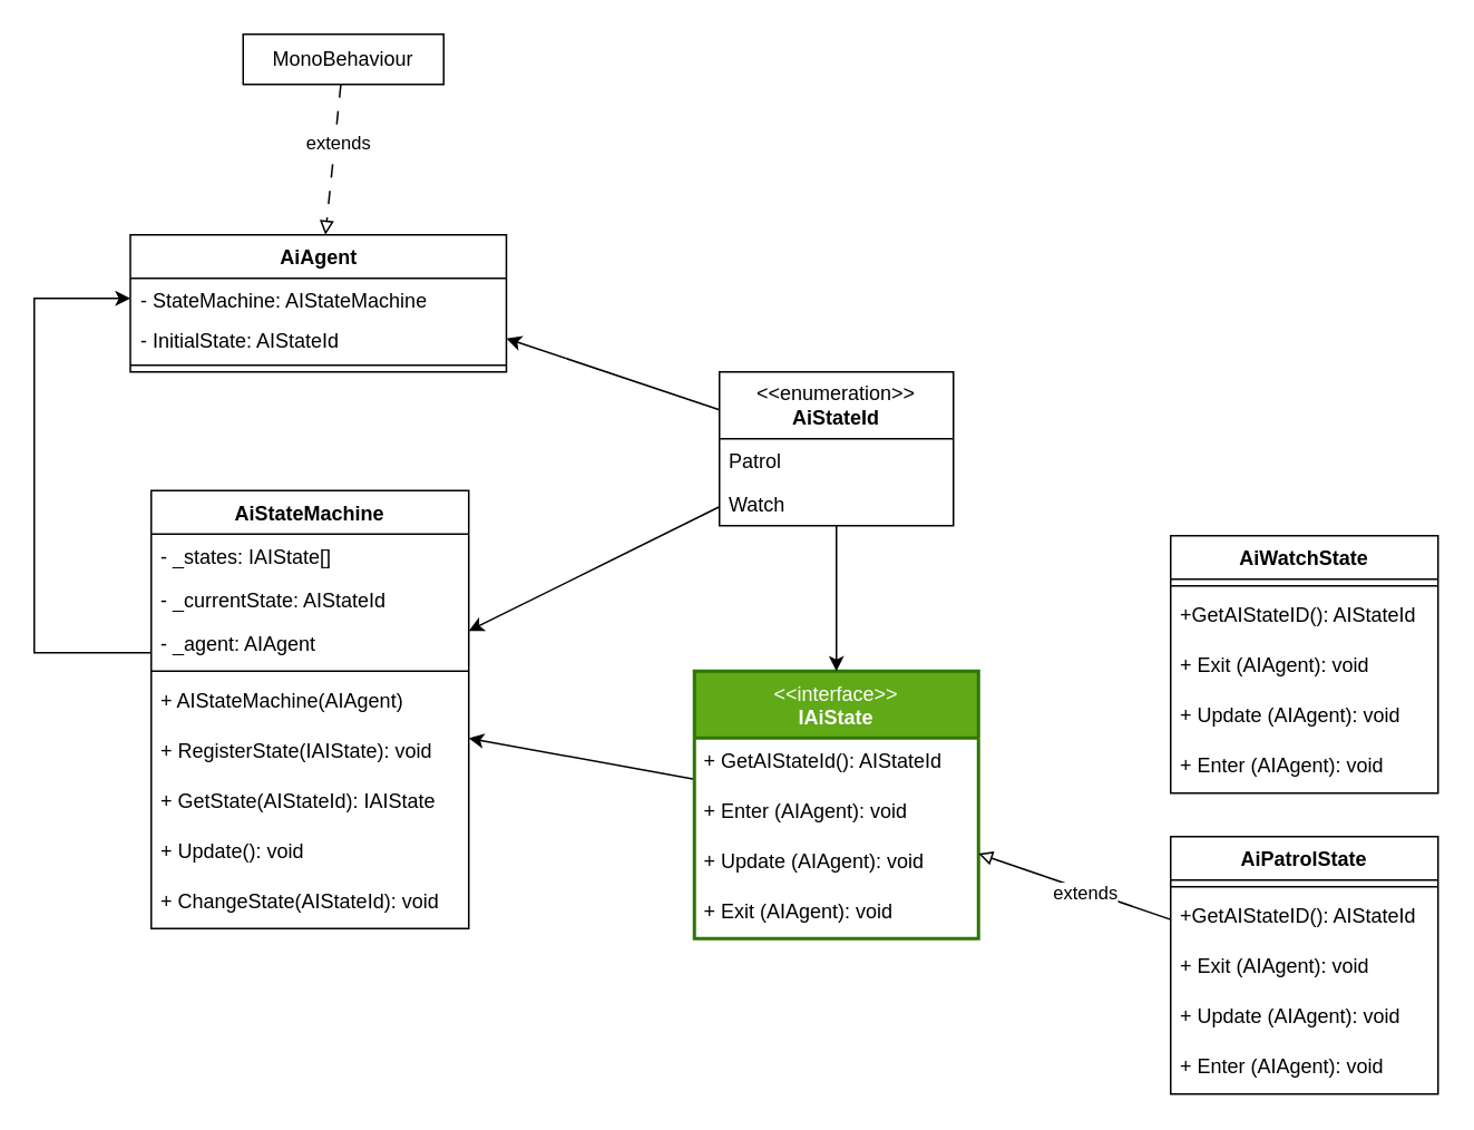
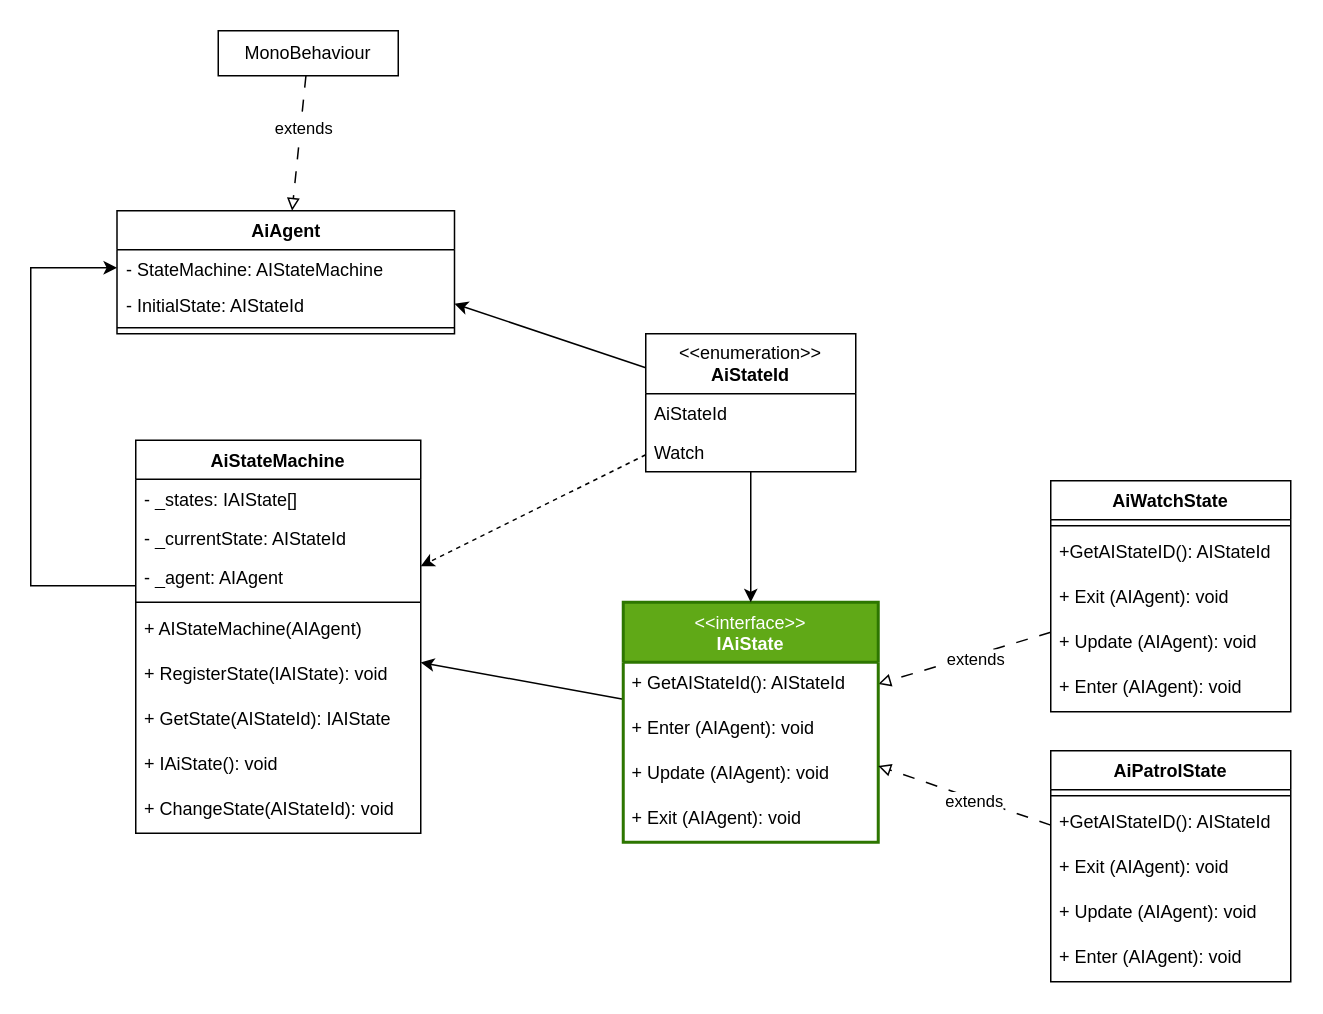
  <mxCell id="0" />
  <mxCell id="1" parent="0" />
+ <mxCell id="2" style="rounded=0;orthogonalLoop=1;jettySize=auto;html=1;dashed=1;dashPattern=8 8;endArrow=block;endFill=0;startSize=12;" parent="1" source="5" target="34" edge="1"><mxGeometry relative="1" as="geometry" /></mxCell>
+ <mxCell id="3" value="extends" style="edgeLabel;html=1;align=center;verticalAlign=middle;resizable=0;points=[];" parent="2" vertex="1" connectable="0"><mxGeometry x="-0.116" y="2" relative="1" as="geometry"><mxPoint as="offset" /></mxGeometry></mxCell>
  <mxCell id="4" style="rounded=0;orthogonalLoop=1;jettySize=auto;html=1;startSize=12;" parent="1" source="34" target="20" edge="1"><mxGeometry relative="1" as="geometry" /></mxCell>
  <mxCell id="5" value="AiWatchState" style="swimlane;fontStyle=1;align=center;verticalAlign=top;childLayout=stackLayout;horizontal=1;startSize=26;horizontalStack=0;resizeParent=1;resizeParentMax=0;resizeLast=0;collapsible=1;marginBottom=0;whiteSpace=wrap;html=1;" parent="1" vertex="1"><mxGeometry x="700" y="320" width="160" height="154" as="geometry" /></mxCell>
  <mxCell id="6" value="" style="line;strokeWidth=1;fillColor=none;align=left;verticalAlign=middle;spacingTop=-1;spacingLeft=3;spacingRight=3;rotatable=0;labelPosition=right;points=[];portConstraint=eastwest;strokeColor=inherit;" parent="5" vertex="1"><mxGeometry y="26" width="160" height="8" as="geometry" /></mxCell>
  <mxCell id="7" value="+GetAIStateID(): AIStateId" style="text;strokeColor=none;fillColor=none;align=left;verticalAlign=top;spacingLeft=4;spacingRight=4;overflow=hidden;rotatable=0;points=[[0,0.5],[1,0.5]];portConstraint=eastwest;whiteSpace=wrap;html=1;" parent="5" vertex="1"><mxGeometry y="34" width="160" height="30" as="geometry" /></mxCell>
  <mxCell id="8" value="+ Exit (AIAgent): void" style="text;strokeColor=none;fillColor=none;align=left;verticalAlign=top;spacingLeft=4;spacingRight=4;overflow=hidden;rotatable=0;points=[[0,0.5],[1,0.5]];portConstraint=eastwest;whiteSpace=wrap;html=1;" parent="5" vertex="1"><mxGeometry y="64" width="160" height="30" as="geometry" /></mxCell>
  <mxCell id="9" value="&lt;div&gt;+ Update (AIAgent): void&lt;br&gt;&lt;div&gt;&lt;br&gt;&lt;br&gt;&lt;/div&gt;&lt;br&gt;&lt;/div&gt;" style="text;strokeColor=none;fillColor=none;align=left;verticalAlign=top;spacingLeft=4;spacingRight=4;overflow=hidden;rotatable=0;points=[[0,0.5],[1,0.5]];portConstraint=eastwest;whiteSpace=wrap;html=1;" parent="5" vertex="1"><mxGeometry y="94" width="160" height="30" as="geometry" /></mxCell>
  <mxCell id="10" value="&lt;div&gt;+ Enter (AIAgent): void&lt;br&gt;&lt;br&gt;&lt;/div&gt;" style="text;strokeColor=none;fillColor=none;align=left;verticalAlign=top;spacingLeft=4;spacingRight=4;overflow=hidden;rotatable=0;points=[[0,0.5],[1,0.5]];portConstraint=eastwest;whiteSpace=wrap;html=1;" parent="5" vertex="1"><mxGeometry y="124" width="160" height="30" as="geometry" /></mxCell>
  <mxCell id="11" value="&lt;div&gt;AiAgent&lt;/div&gt;" style="swimlane;fontStyle=1;align=center;verticalAlign=top;childLayout=stackLayout;horizontal=1;startSize=26;horizontalStack=0;resizeParent=1;resizeParentMax=0;resizeLast=0;collapsible=1;marginBottom=0;whiteSpace=wrap;html=1;" parent="1" vertex="1"><mxGeometry x="77.5" y="140" width="225" height="82" as="geometry" /></mxCell>
  <mxCell id="12" value="- StateMachine: AIStateMachine" style="text;strokeColor=none;fillColor=none;align=left;verticalAlign=top;spacingLeft=4;spacingRight=4;overflow=hidden;rotatable=0;points=[[0,0.5],[1,0.5]];portConstraint=eastwest;whiteSpace=wrap;html=1;" parent="11" vertex="1"><mxGeometry y="26" width="225" height="24" as="geometry" /></mxCell>
  <mxCell id="13" value="- InitialState: AIStateId" style="text;strokeColor=none;fillColor=none;align=left;verticalAlign=top;spacingLeft=4;spacingRight=4;overflow=hidden;rotatable=0;points=[[0,0.5],[1,0.5]];portConstraint=eastwest;whiteSpace=wrap;html=1;" parent="11" vertex="1"><mxGeometry y="50" width="225" height="24" as="geometry" /></mxCell>
  <mxCell id="14" value="" style="line;strokeWidth=1;fillColor=none;align=left;verticalAlign=middle;spacingTop=-1;spacingLeft=3;spacingRight=3;rotatable=0;labelPosition=right;points=[];portConstraint=eastwest;strokeColor=inherit;" parent="11" vertex="1"><mxGeometry y="74" width="225" height="8" as="geometry" /></mxCell>
- <mxCell id="15" style="rounded=0;orthogonalLoop=1;jettySize=auto;html=1;" parent="1" source="17" target="20" edge="1"><mxGeometry relative="1" as="geometry" /></mxCell>
+ <mxCell id="15" style="rounded=0;orthogonalLoop=1;jettySize=auto;html=1;dashed=1;" parent="1" source="17" target="20" edge="1"><mxGeometry relative="1" as="geometry" /></mxCell>
  <mxCell id="16" style="rounded=0;orthogonalLoop=1;jettySize=auto;html=1;entryX=1;entryY=0.5;entryDx=0;entryDy=0;" parent="1" source="17" target="13" edge="1"><mxGeometry relative="1" as="geometry" /></mxCell>
  <mxCell id="17" value="&lt;div&gt;&amp;lt;&amp;lt;enumeration&amp;gt;&amp;gt;&lt;/div&gt;&lt;div&gt;&lt;b&gt;AiStateId&lt;/b&gt;&lt;/div&gt;" style="swimlane;fontStyle=0;childLayout=stackLayout;horizontal=1;startSize=40;fillColor=none;horizontalStack=0;resizeParent=1;resizeParentMax=0;resizeLast=0;collapsible=1;marginBottom=0;whiteSpace=wrap;html=1;" parent="1" vertex="1"><mxGeometry x="430" y="222" width="140" height="92" as="geometry" /></mxCell>
- <mxCell id="18" value="Patrol" style="text;strokeColor=none;fillColor=none;align=left;verticalAlign=top;spacingLeft=4;spacingRight=4;overflow=hidden;rotatable=0;points=[[0,0.5],[1,0.5]];portConstraint=eastwest;whiteSpace=wrap;html=1;" parent="17" vertex="1"><mxGeometry y="40" width="140" height="26" as="geometry" /></mxCell>
+ <mxCell id="18" value="AiStateId" style="text;strokeColor=none;fillColor=none;align=left;verticalAlign=top;spacingLeft=4;spacingRight=4;overflow=hidden;rotatable=0;points=[[0,0.5],[1,0.5]];portConstraint=eastwest;whiteSpace=wrap;html=1;" parent="17" vertex="1"><mxGeometry y="40" width="140" height="26" as="geometry" /></mxCell>
  <mxCell id="19" value="Watch" style="text;strokeColor=none;fillColor=none;align=left;verticalAlign=top;spacingLeft=4;spacingRight=4;overflow=hidden;rotatable=0;points=[[0,0.5],[1,0.5]];portConstraint=eastwest;whiteSpace=wrap;html=1;" parent="17" vertex="1"><mxGeometry y="66" width="140" height="26" as="geometry" /></mxCell>
  <mxCell id="20" value="AiStateMachine" style="swimlane;fontStyle=1;align=center;verticalAlign=top;childLayout=stackLayout;horizontal=1;startSize=26;horizontalStack=0;resizeParent=1;resizeParentMax=0;resizeLast=0;collapsible=1;marginBottom=0;whiteSpace=wrap;html=1;" parent="1" vertex="1"><mxGeometry x="90" y="293" width="190" height="262" as="geometry" /></mxCell>
  <mxCell id="21" value="- _states: IAIState[]" style="text;strokeColor=none;fillColor=none;align=left;verticalAlign=top;spacingLeft=4;spacingRight=4;overflow=hidden;rotatable=0;points=[[0,0.5],[1,0.5]];portConstraint=eastwest;whiteSpace=wrap;html=1;" parent="20" vertex="1"><mxGeometry y="26" width="190" height="26" as="geometry" /></mxCell>
  <mxCell id="22" value="- _currentState: AIStateId" style="text;strokeColor=none;fillColor=none;align=left;verticalAlign=top;spacingLeft=4;spacingRight=4;overflow=hidden;rotatable=0;points=[[0,0.5],[1,0.5]];portConstraint=eastwest;whiteSpace=wrap;html=1;" parent="20" vertex="1"><mxGeometry y="52" width="190" height="26" as="geometry" /></mxCell>
  <mxCell id="23" value="- _agent: AIAgent" style="text;strokeColor=none;fillColor=none;align=left;verticalAlign=top;spacingLeft=4;spacingRight=4;overflow=hidden;rotatable=0;points=[[0,0.5],[1,0.5]];portConstraint=eastwest;whiteSpace=wrap;html=1;" parent="20" vertex="1"><mxGeometry y="78" width="190" height="26" as="geometry" /></mxCell>
  <mxCell id="24" value="" style="line;strokeWidth=1;fillColor=none;align=left;verticalAlign=middle;spacingTop=-1;spacingLeft=3;spacingRight=3;rotatable=0;labelPosition=right;points=[];portConstraint=eastwest;strokeColor=inherit;" parent="20" vertex="1"><mxGeometry y="104" width="190" height="8" as="geometry" /></mxCell>
  <mxCell id="25" value="+ AIStateMachine(AIAgent)" style="text;strokeColor=none;fillColor=none;align=left;verticalAlign=top;spacingLeft=4;spacingRight=4;overflow=hidden;rotatable=0;points=[[0,0.5],[1,0.5]];portConstraint=eastwest;whiteSpace=wrap;html=1;" parent="20" vertex="1"><mxGeometry y="112" width="190" height="30" as="geometry" /></mxCell>
  <mxCell id="26" value="+ RegisterState(IAIState): void" style="text;strokeColor=none;fillColor=none;align=left;verticalAlign=top;spacingLeft=4;spacingRight=4;overflow=hidden;rotatable=0;points=[[0,0.5],[1,0.5]];portConstraint=eastwest;whiteSpace=wrap;html=1;" parent="20" vertex="1"><mxGeometry y="142" width="190" height="30" as="geometry" /></mxCell>
  <mxCell id="27" value="+ GetState(AIStateId): IAIState" style="text;strokeColor=none;fillColor=none;align=left;verticalAlign=top;spacingLeft=4;spacingRight=4;overflow=hidden;rotatable=0;points=[[0,0.5],[1,0.5]];portConstraint=eastwest;whiteSpace=wrap;html=1;" parent="20" vertex="1"><mxGeometry y="172" width="190" height="30" as="geometry" /></mxCell>
- <mxCell id="28" value="+ Update(): void" style="text;strokeColor=none;fillColor=none;align=left;verticalAlign=top;spacingLeft=4;spacingRight=4;overflow=hidden;rotatable=0;points=[[0,0.5],[1,0.5]];portConstraint=eastwest;whiteSpace=wrap;html=1;" parent="20" vertex="1"><mxGeometry y="202" width="190" height="30" as="geometry" /></mxCell>
+ <mxCell id="28" value="+ IAiState(): void" style="text;strokeColor=none;fillColor=none;align=left;verticalAlign=top;spacingLeft=4;spacingRight=4;overflow=hidden;rotatable=0;points=[[0,0.5],[1,0.5]];portConstraint=eastwest;whiteSpace=wrap;html=1;" parent="20" vertex="1"><mxGeometry y="202" width="190" height="30" as="geometry" /></mxCell>
  <mxCell id="29" value="+ ChangeState(AIStateId): void" style="text;strokeColor=none;fillColor=none;align=left;verticalAlign=top;spacingLeft=4;spacingRight=4;overflow=hidden;rotatable=0;points=[[0,0.5],[1,0.5]];portConstraint=eastwest;whiteSpace=wrap;html=1;" parent="20" vertex="1"><mxGeometry y="232" width="190" height="30" as="geometry" /></mxCell>
  <mxCell id="30" style="rounded=0;orthogonalLoop=1;jettySize=auto;html=1;startSize=12;endArrow=block;endFill=0;dashed=1;dashPattern=8 8;" parent="1" source="32" target="11" edge="1"><mxGeometry relative="1" as="geometry" /></mxCell>
  <mxCell id="31" value="extends" style="edgeLabel;html=1;align=center;verticalAlign=middle;resizable=0;points=[];" parent="30" vertex="1" connectable="0"><mxGeometry x="-0.25" y="2" relative="1" as="geometry"><mxPoint as="offset" /></mxGeometry></mxCell>
  <mxCell id="32" value="MonoBehaviour" style="html=1;whiteSpace=wrap;" parent="1" vertex="1"><mxGeometry x="145" y="20" width="120" height="30" as="geometry" /></mxCell>
  <mxCell id="33" style="edgeStyle=orthogonalEdgeStyle;rounded=0;orthogonalLoop=1;jettySize=auto;html=1;entryX=0;entryY=0.5;entryDx=0;entryDy=0;" parent="1" source="23" target="12" edge="1"><mxGeometry relative="1" as="geometry"><Array as="points"><mxPoint x="20" y="390" /><mxPoint x="20" y="178" /></Array></mxGeometry></mxCell>
  <mxCell id="34" value="&lt;div&gt;&lt;span style=&quot;font-weight: normal;&quot;&gt;&amp;lt;&amp;lt;interface&amp;gt;&amp;gt;&lt;/span&gt;&lt;/div&gt;&lt;div&gt;IAiState&lt;/div&gt;" style="swimlane;fontStyle=1;align=center;verticalAlign=top;childLayout=stackLayout;horizontal=1;startSize=40;horizontalStack=0;resizeParent=1;resizeParentMax=0;resizeLast=0;collapsible=1;marginBottom=0;whiteSpace=wrap;html=1;direction=east;movable=1;resizable=1;rotatable=1;deletable=1;editable=1;locked=0;connectable=1;fillColor=#60a917;strokeColor=#2D7600;fontColor=#ffffff;strokeWidth=2;" parent="1" vertex="1"><mxGeometry x="415" y="401" width="170" height="160" as="geometry" /></mxCell>
  <mxCell id="35" value="+ GetAIStateId(): AIStateId" style="text;strokeColor=none;fillColor=none;align=left;verticalAlign=top;spacingLeft=4;spacingRight=4;overflow=hidden;rotatable=0;points=[[0,0.5],[1,0.5]];portConstraint=eastwest;whiteSpace=wrap;html=1;" parent="34" vertex="1"><mxGeometry y="40" width="170" height="30" as="geometry" /></mxCell>
  <mxCell id="36" value="&lt;div&gt;+ Enter (AIAgent): void&lt;br&gt;&lt;br&gt;&lt;/div&gt;" style="text;strokeColor=none;fillColor=none;align=left;verticalAlign=top;spacingLeft=4;spacingRight=4;overflow=hidden;rotatable=0;points=[[0,0.5],[1,0.5]];portConstraint=eastwest;whiteSpace=wrap;html=1;" parent="34" vertex="1"><mxGeometry y="70" width="170" height="30" as="geometry" /></mxCell>
  <mxCell id="37" value="&lt;div&gt;+ Update (AIAgent): void&lt;br&gt;&lt;div&gt;&lt;br&gt;&lt;br&gt;&lt;/div&gt;&lt;br&gt;&lt;/div&gt;" style="text;strokeColor=none;fillColor=none;align=left;verticalAlign=top;spacingLeft=4;spacingRight=4;overflow=hidden;rotatable=0;points=[[0,0.5],[1,0.5]];portConstraint=eastwest;whiteSpace=wrap;html=1;" parent="34" vertex="1"><mxGeometry y="100" width="170" height="30" as="geometry" /></mxCell>
  <mxCell id="38" value="+ Exit (AIAgent): void" style="text;strokeColor=none;fillColor=none;align=left;verticalAlign=top;spacingLeft=4;spacingRight=4;overflow=hidden;rotatable=0;points=[[0,0.5],[1,0.5]];portConstraint=eastwest;whiteSpace=wrap;html=1;" parent="34" vertex="1"><mxGeometry y="130" width="170" height="30" as="geometry" /></mxCell>
  <mxCell id="39" style="rounded=0;orthogonalLoop=1;jettySize=auto;html=1;startSize=12;" parent="1" source="17" target="34" edge="1"><mxGeometry relative="1" as="geometry" /></mxCell>
  <mxCell id="40" value="AiPatrolState" style="swimlane;fontStyle=1;align=center;verticalAlign=top;childLayout=stackLayout;horizontal=1;startSize=26;horizontalStack=0;resizeParent=1;resizeParentMax=0;resizeLast=0;collapsible=1;marginBottom=0;whiteSpace=wrap;html=1;" parent="1" vertex="1"><mxGeometry x="700" y="500" width="160" height="154" as="geometry" /></mxCell>
  <mxCell id="41" value="" style="line;strokeWidth=1;fillColor=none;align=left;verticalAlign=middle;spacingTop=-1;spacingLeft=3;spacingRight=3;rotatable=0;labelPosition=right;points=[];portConstraint=eastwest;strokeColor=inherit;" parent="40" vertex="1"><mxGeometry y="26" width="160" height="8" as="geometry" /></mxCell>
  <mxCell id="42" value="+GetAIStateID(): AIStateId" style="text;strokeColor=none;fillColor=none;align=left;verticalAlign=top;spacingLeft=4;spacingRight=4;overflow=hidden;rotatable=0;points=[[0,0.5],[1,0.5]];portConstraint=eastwest;whiteSpace=wrap;html=1;" parent="40" vertex="1"><mxGeometry y="34" width="160" height="30" as="geometry" /></mxCell>
  <mxCell id="43" value="+ Exit (AIAgent): void" style="text;strokeColor=none;fillColor=none;align=left;verticalAlign=top;spacingLeft=4;spacingRight=4;overflow=hidden;rotatable=0;points=[[0,0.5],[1,0.5]];portConstraint=eastwest;whiteSpace=wrap;html=1;" parent="40" vertex="1"><mxGeometry y="64" width="160" height="30" as="geometry" /></mxCell>
  <mxCell id="44" value="&lt;div&gt;+ Update (AIAgent): void&lt;br&gt;&lt;div&gt;&lt;br&gt;&lt;br&gt;&lt;/div&gt;&lt;br&gt;&lt;/div&gt;" style="text;strokeColor=none;fillColor=none;align=left;verticalAlign=top;spacingLeft=4;spacingRight=4;overflow=hidden;rotatable=0;points=[[0,0.5],[1,0.5]];portConstraint=eastwest;whiteSpace=wrap;html=1;" parent="40" vertex="1"><mxGeometry y="94" width="160" height="30" as="geometry" /></mxCell>
  <mxCell id="45" value="&lt;div&gt;+ Enter (AIAgent): void&lt;br&gt;&lt;br&gt;&lt;/div&gt;" style="text;strokeColor=none;fillColor=none;align=left;verticalAlign=top;spacingLeft=4;spacingRight=4;overflow=hidden;rotatable=0;points=[[0,0.5],[1,0.5]];portConstraint=eastwest;whiteSpace=wrap;html=1;" parent="40" vertex="1"><mxGeometry y="124" width="160" height="30" as="geometry" /></mxCell>
- <mxCell id="46" style="rounded=0;orthogonalLoop=1;jettySize=auto;html=1;dashed=0;dashPattern=8 8;endArrow=block;endFill=0;startSize=12;" parent="1" source="40" target="34" edge="1"><mxGeometry relative="1" as="geometry"><mxPoint x="650" y="632.95" as="sourcePoint" /><mxPoint x="530" y="633.95" as="targetPoint" /></mxGeometry></mxCell>
+ <mxCell id="46" style="rounded=0;orthogonalLoop=1;jettySize=auto;html=1;dashed=1;dashPattern=8 8;endArrow=block;endFill=0;startSize=12;" parent="1" source="40" target="34" edge="1"><mxGeometry relative="1" as="geometry"><mxPoint x="650" y="632.95" as="sourcePoint" /><mxPoint x="530" y="633.95" as="targetPoint" /></mxGeometry></mxCell>
  <mxCell id="47" value="extends" style="edgeLabel;html=1;align=center;verticalAlign=middle;resizable=0;points=[];" parent="46" vertex="1" connectable="0"><mxGeometry x="-0.116" y="2" relative="1" as="geometry"><mxPoint as="offset" /></mxGeometry></mxCell>
